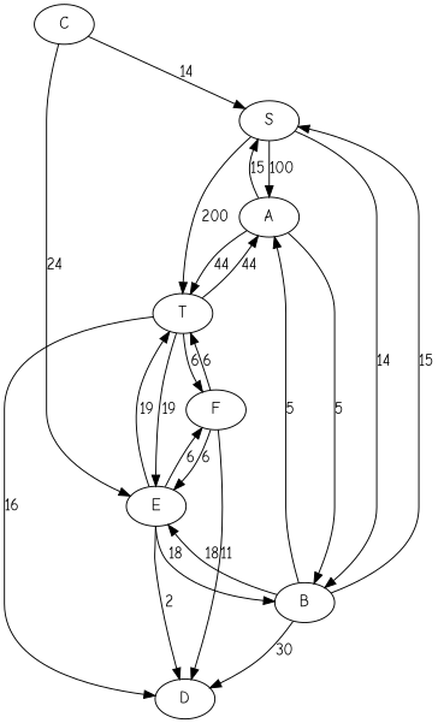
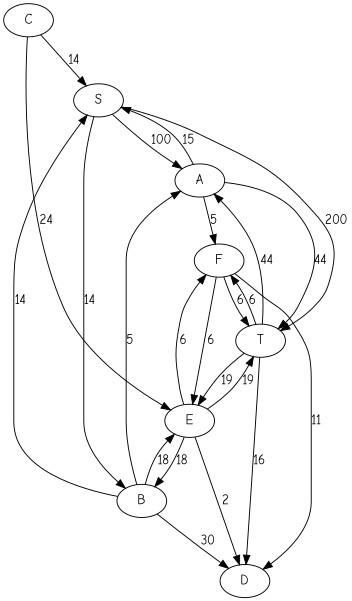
  digraph {
    fontname="Comic Neue"
    node [fontname="Comic Neue"]
    edge [fontname="Comic Neue"]
    S
    A
    B
    T
    D
    E
    C
    F
    S -> A [label=100]
    S -> B [label=14]
    S -> T [label=200]
    A -> S [label=15]
-   A -> B [label=5]
+   A -> F [label=5]
    A -> T [label=44]
-   B -> S [label=15]
+   B -> S [label=14]
    B -> A [label=5]
    B -> D [label=30]
    B -> E [label=18]
    T -> A [label=44]
    T -> D [label=16]
    T -> E [label=19]
    T -> F [label=6]
    E -> B [label=18]
    E -> T [label=19]
    E -> D [label=2]
    E -> F [label=6]
    C -> S [label=14]
    C -> E [label=24]
    F -> T [label=6]
    F -> D [label=11]
    F -> E [label=6]
  }
